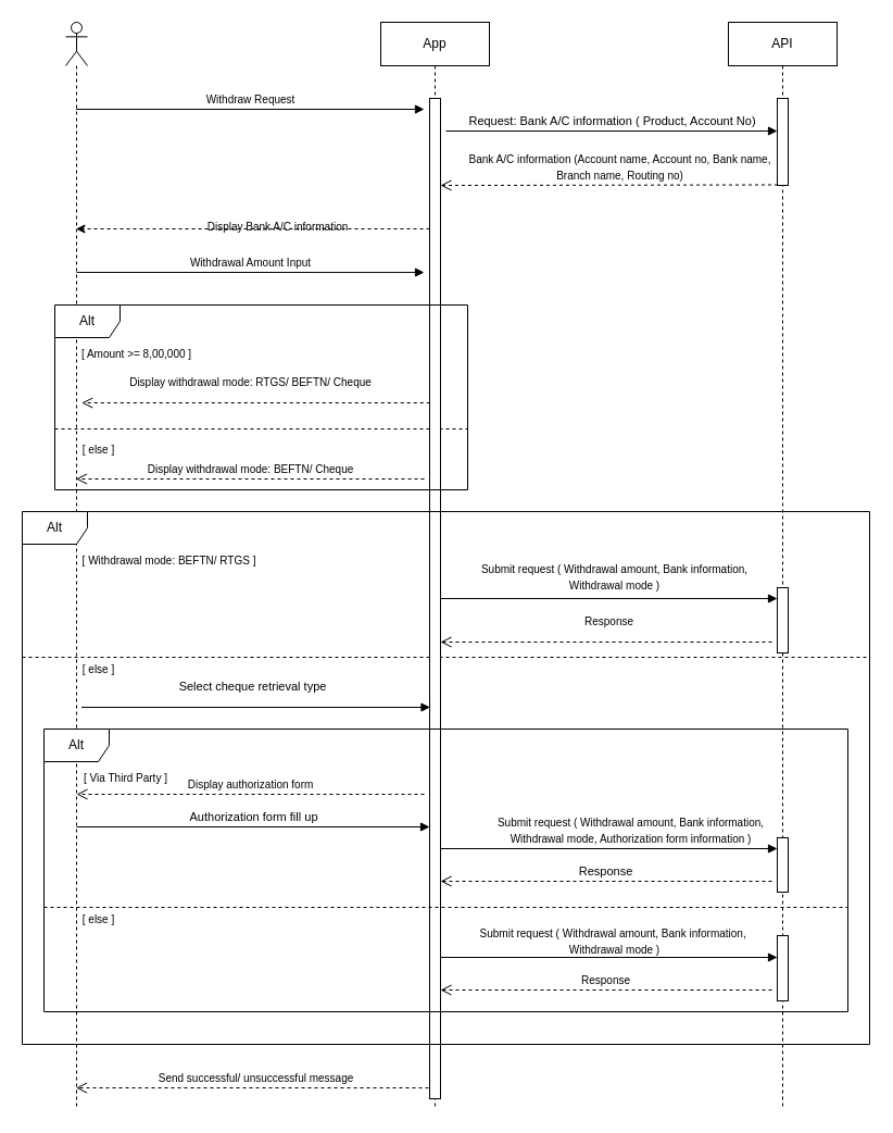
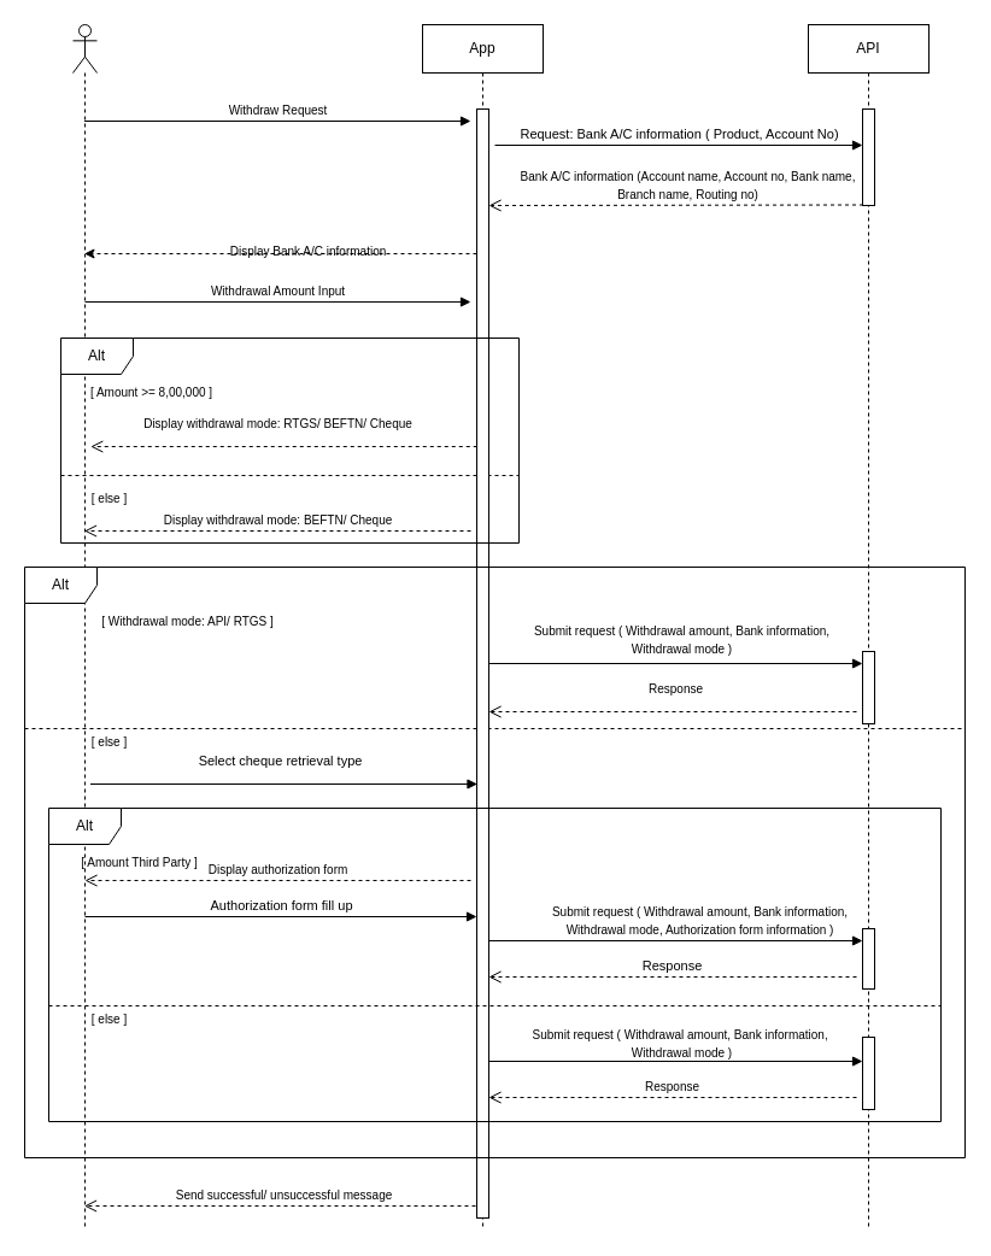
  <mxCell id="0" />
  <mxCell id="1" parent="0" />
  <mxCell id="2" value="&lt;font style=&quot;font-size: 10px;&quot;&gt;Send successful/ unsuccessful message&lt;/font&gt;" style="html=1;verticalAlign=bottom;endArrow=open;dashed=1;endSize=8;curved=0;rounded=0;" parent="1" target="5" edge="1"><mxGeometry relative="1" as="geometry"><mxPoint x="400" y="1000" as="sourcePoint" /><mxPoint x="320" y="1000" as="targetPoint" /></mxGeometry></mxCell>
  <mxCell id="3" value="" style="line;strokeWidth=1;fillColor=none;align=left;verticalAlign=middle;spacingTop=-1;spacingLeft=3;spacingRight=3;rotatable=0;labelPosition=right;points=[];portConstraint=eastwest;strokeColor=inherit;dashed=1;" parent="1" vertex="1"><mxGeometry x="20" y="600" width="780" height="8" as="geometry" /></mxCell>
  <mxCell id="4" value="" style="line;strokeWidth=1;fillColor=none;align=left;verticalAlign=middle;spacingTop=-1;spacingLeft=3;spacingRight=3;rotatable=0;labelPosition=right;points=[];portConstraint=eastwest;strokeColor=inherit;dashed=1;" parent="1" vertex="1"><mxGeometry x="50" y="390" width="380" height="8" as="geometry" /></mxCell>
  <mxCell id="5" value="" style="shape=umlLifeline;perimeter=lifelinePerimeter;whiteSpace=wrap;html=1;container=1;dropTarget=0;collapsible=0;recursiveResize=0;outlineConnect=0;portConstraint=eastwest;newEdgeStyle={&quot;curved&quot;:0,&quot;rounded&quot;:0};participant=umlActor;" parent="1" vertex="1"><mxGeometry x="60" y="20" width="20" height="1000" as="geometry" /></mxCell>
  <mxCell id="6" value="App" style="shape=umlLifeline;perimeter=lifelinePerimeter;whiteSpace=wrap;html=1;container=1;dropTarget=0;collapsible=0;recursiveResize=0;outlineConnect=0;portConstraint=eastwest;newEdgeStyle={&quot;curved&quot;:0,&quot;rounded&quot;:0};" parent="1" vertex="1"><mxGeometry x="350" y="20" width="100" height="1000" as="geometry" /></mxCell>
  <mxCell id="7" value="" style="html=1;points=[[0,0,0,0,5],[0,1,0,0,-5],[1,0,0,0,5],[1,1,0,0,-5]];perimeter=orthogonalPerimeter;outlineConnect=0;targetShapes=umlLifeline;portConstraint=eastwest;newEdgeStyle={&quot;curved&quot;:0,&quot;rounded&quot;:0};" parent="6" vertex="1"><mxGeometry x="45" y="70" width="10" height="920" as="geometry" /></mxCell>
  <mxCell id="8" value="API" style="shape=umlLifeline;perimeter=lifelinePerimeter;whiteSpace=wrap;html=1;container=1;dropTarget=0;collapsible=0;recursiveResize=0;outlineConnect=0;portConstraint=eastwest;newEdgeStyle={&quot;curved&quot;:0,&quot;rounded&quot;:0};" parent="1" vertex="1"><mxGeometry x="670" y="20" width="100" height="1000" as="geometry" /></mxCell>
  <mxCell id="9" value="" style="html=1;points=[[0,0,0,0,5],[0,1,0,0,-5],[1,0,0,0,5],[1,1,0,0,-5]];perimeter=orthogonalPerimeter;outlineConnect=0;targetShapes=umlLifeline;portConstraint=eastwest;newEdgeStyle={&quot;curved&quot;:0,&quot;rounded&quot;:0};" parent="8" vertex="1"><mxGeometry x="45" y="70" width="10" height="80" as="geometry" /></mxCell>
  <mxCell id="10" value="Request: Bank A/C information ( Product, Account No)" style="html=1;verticalAlign=bottom;endArrow=block;curved=0;rounded=0;entryX=0;entryY=0;entryDx=0;entryDy=5;" parent="1" edge="1"><mxGeometry relative="1" as="geometry"><mxPoint x="410" y="120" as="sourcePoint" /><mxPoint x="715" y="120" as="targetPoint" /></mxGeometry></mxCell>
  <mxCell id="11" value="" style="html=1;verticalAlign=bottom;endArrow=open;dashed=1;endSize=8;curved=0;rounded=0;" parent="1" edge="1"><mxGeometry relative="1" as="geometry"><mxPoint x="405" y="170" as="targetPoint" /><mxPoint x="715.5" y="169.5" as="sourcePoint" /></mxGeometry></mxCell>
  <mxCell id="12" value="&lt;span style=&quot;font-size: 10px;&quot;&gt;Bank A/C information (Account name, Account no, Bank name,&lt;/span&gt;&lt;div&gt;&lt;span style=&quot;font-size: 10px;&quot;&gt;Branch name, Routing no)&lt;/span&gt;&lt;/div&gt;" style="text;html=1;align=center;verticalAlign=middle;resizable=0;points=[];autosize=1;strokeColor=none;fillColor=none;" parent="1" vertex="1"><mxGeometry x="420" y="133" width="300" height="40" as="geometry" /></mxCell>
  <mxCell id="13" style="edgeStyle=orthogonalEdgeStyle;rounded=0;orthogonalLoop=1;jettySize=auto;html=1;curved=0;dashed=1;" parent="1" target="5" edge="1"><mxGeometry relative="1" as="geometry"><mxPoint x="395" y="210" as="sourcePoint" /><mxPoint x="100" y="211" as="targetPoint" /><Array as="points"><mxPoint x="310" y="210" /><mxPoint x="310" y="210" /></Array></mxGeometry></mxCell>
  <mxCell id="14" value="&lt;font style=&quot;font-size: 10px;&quot;&gt;Display Bank A/C information&lt;/font&gt;" style="text;html=1;align=center;verticalAlign=middle;resizable=0;points=[];autosize=1;strokeColor=none;fillColor=none;" parent="1" vertex="1"><mxGeometry x="180" y="193" width="150" height="30" as="geometry" /></mxCell>
  <mxCell id="15" value="&lt;font style=&quot;font-size: 10px;&quot;&gt;Withdrawal Amount Input&lt;/font&gt;" style="html=1;verticalAlign=bottom;endArrow=block;curved=0;rounded=0;entryX=0.5;entryY=0.643;entryDx=0;entryDy=0;entryPerimeter=0;" parent="1" edge="1"><mxGeometry width="80" relative="1" as="geometry"><mxPoint x="70" y="250" as="sourcePoint" /><mxPoint x="390" y="250.04" as="targetPoint" /></mxGeometry></mxCell>
  <mxCell id="16" value="Alt" style="shape=umlFrame;whiteSpace=wrap;html=1;pointerEvents=0;" parent="1" vertex="1"><mxGeometry x="50" y="280" width="380" height="170" as="geometry" /></mxCell>
  <mxCell id="17" value="&lt;font style=&quot;font-size: 10px;&quot;&gt;[ Amount &amp;gt;= 8,00,000 ]&lt;/font&gt;" style="text;html=1;align=center;verticalAlign=middle;resizable=0;points=[];autosize=1;strokeColor=none;fillColor=none;" parent="1" vertex="1"><mxGeometry x="65" y="310" width="120" height="30" as="geometry" /></mxCell>
  <mxCell id="18" value="&lt;font style=&quot;font-size: 10px;&quot;&gt;Display withdrawal mode: RTGS/ BEFTN/ Cheque&lt;/font&gt;" style="html=1;verticalAlign=bottom;endArrow=open;dashed=1;endSize=8;curved=0;rounded=0;" parent="1" edge="1"><mxGeometry x="0.031" y="-10" relative="1" as="geometry"><mxPoint x="395.25" y="370" as="sourcePoint" /><mxPoint x="74.75" y="370" as="targetPoint" /><mxPoint as="offset" /></mxGeometry></mxCell>
  <mxCell id="19" value="&lt;font style=&quot;font-size: 10px;&quot;&gt;[ else ]&lt;/font&gt;" style="text;html=1;align=center;verticalAlign=middle;resizable=0;points=[];autosize=1;strokeColor=none;fillColor=none;" parent="1" vertex="1"><mxGeometry x="65" y="398" width="50" height="30" as="geometry" /></mxCell>
  <mxCell id="20" value="&lt;font style=&quot;font-size: 10px;&quot;&gt;Display withdrawal mode: BEFTN/ Cheque&lt;/font&gt;" style="html=1;verticalAlign=bottom;endArrow=open;dashed=1;endSize=8;curved=0;rounded=0;" parent="1" target="5" edge="1"><mxGeometry relative="1" as="geometry"><mxPoint x="390" y="440" as="sourcePoint" /><mxPoint x="310" y="440" as="targetPoint" /></mxGeometry></mxCell>
  <mxCell id="21" value="Alt" style="shape=umlFrame;whiteSpace=wrap;html=1;pointerEvents=0;" parent="1" vertex="1"><mxGeometry x="20" y="470" width="780" height="490" as="geometry" /></mxCell>
- <mxCell id="22" value="&lt;font style=&quot;font-size: 10px;&quot;&gt;[ Withdrawal mode: BEFTN/ RTGS ]&lt;/font&gt;" style="text;html=1;align=center;verticalAlign=middle;resizable=0;points=[];autosize=1;strokeColor=none;fillColor=none;" parent="1" vertex="1"><mxGeometry x="65" y="500" width="180" height="30" as="geometry" /></mxCell>
+ <mxCell id="22" value="&lt;font style=&quot;font-size: 10px;&quot;&gt;[ Withdrawal mode: API/ RTGS ]&lt;/font&gt;" style="text;html=1;align=center;verticalAlign=middle;resizable=0;points=[];autosize=1;strokeColor=none;fillColor=none;" parent="1" vertex="1"><mxGeometry x="65" y="500" width="180" height="30" as="geometry" /></mxCell>
  <mxCell id="23" value="" style="html=1;verticalAlign=bottom;endArrow=block;curved=0;rounded=0;" parent="1" edge="1"><mxGeometry width="80" relative="1" as="geometry"><mxPoint x="405" y="550" as="sourcePoint" /><mxPoint x="715" y="550" as="targetPoint" /></mxGeometry></mxCell>
  <mxCell id="24" value="" style="html=1;points=[[0,0,0,0,5],[0,1,0,0,-5],[1,0,0,0,5],[1,1,0,0,-5]];perimeter=orthogonalPerimeter;outlineConnect=0;targetShapes=umlLifeline;portConstraint=eastwest;newEdgeStyle={&quot;curved&quot;:0,&quot;rounded&quot;:0};" parent="1" vertex="1"><mxGeometry x="715" y="540" width="10" height="60" as="geometry" /></mxCell>
  <mxCell id="25" value="&lt;span style=&quot;font-size: 10px;&quot;&gt;Submit request ( Withdrawal amount, Bank information,&lt;/span&gt;&lt;div&gt;&lt;span style=&quot;font-size: 10px;&quot;&gt;Withdrawal mode )&lt;/span&gt;&lt;/div&gt;" style="text;html=1;align=center;verticalAlign=middle;resizable=0;points=[];autosize=1;strokeColor=none;fillColor=none;" parent="1" vertex="1"><mxGeometry x="430" y="510" width="270" height="40" as="geometry" /></mxCell>
  <mxCell id="26" value="&lt;font style=&quot;font-size: 10px;&quot;&gt;Response&lt;/font&gt;" style="html=1;verticalAlign=bottom;endArrow=open;dashed=1;endSize=8;curved=0;rounded=0;" parent="1" edge="1"><mxGeometry x="-0.016" y="-10" relative="1" as="geometry"><mxPoint x="710" y="590" as="sourcePoint" /><mxPoint x="405" y="590" as="targetPoint" /><mxPoint as="offset" /></mxGeometry></mxCell>
  <mxCell id="27" value="&lt;font style=&quot;font-size: 10px;&quot;&gt;[ else ]&lt;/font&gt;" style="text;html=1;align=center;verticalAlign=middle;resizable=0;points=[];autosize=1;strokeColor=none;fillColor=none;" parent="1" vertex="1"><mxGeometry x="65" y="600" width="50" height="30" as="geometry" /></mxCell>
  <mxCell id="28" value="Select cheque retrieval type" style="html=1;verticalAlign=bottom;endArrow=block;curved=0;rounded=0;" parent="1" edge="1"><mxGeometry x="-0.031" y="10" width="80" relative="1" as="geometry"><mxPoint x="74.5" y="650" as="sourcePoint" /><mxPoint x="395.5" y="650" as="targetPoint" /><mxPoint x="1" as="offset" /></mxGeometry></mxCell>
  <mxCell id="29" value="Alt" style="shape=umlFrame;whiteSpace=wrap;html=1;pointerEvents=0;" parent="1" vertex="1"><mxGeometry x="40" y="670" width="740" height="260" as="geometry" /></mxCell>
- <mxCell id="30" value="&lt;font style=&quot;font-size: 10px;&quot;&gt;[ Via Third Party ]&lt;/font&gt;" style="text;html=1;align=center;verticalAlign=middle;resizable=0;points=[];autosize=1;strokeColor=none;fillColor=none;" parent="1" vertex="1"><mxGeometry x="65" y="700" width="100" height="30" as="geometry" /></mxCell>
+ <mxCell id="30" value="&lt;font style=&quot;font-size: 10px;&quot;&gt;[ Amount Third Party ]&lt;/font&gt;" style="text;html=1;align=center;verticalAlign=middle;resizable=0;points=[];autosize=1;strokeColor=none;fillColor=none;" parent="1" vertex="1"><mxGeometry x="65" y="700" width="100" height="30" as="geometry" /></mxCell>
  <mxCell id="31" value="&lt;font style=&quot;font-size: 10px;&quot;&gt;Display authorization form&lt;/font&gt;" style="html=1;verticalAlign=bottom;endArrow=open;dashed=1;endSize=8;curved=0;rounded=0;" parent="1" edge="1"><mxGeometry relative="1" as="geometry"><mxPoint x="390" y="730" as="sourcePoint" /><mxPoint x="70" y="730" as="targetPoint" /></mxGeometry></mxCell>
  <mxCell id="32" value="Authorization form fill up" style="html=1;verticalAlign=bottom;endArrow=block;curved=0;rounded=0;" parent="1" target="7" edge="1"><mxGeometry width="80" relative="1" as="geometry"><mxPoint x="70" y="760" as="sourcePoint" /><mxPoint x="150" y="760" as="targetPoint" /></mxGeometry></mxCell>
  <mxCell id="33" value="" style="html=1;points=[[0,0,0,0,5],[0,1,0,0,-5],[1,0,0,0,5],[1,1,0,0,-5]];perimeter=orthogonalPerimeter;outlineConnect=0;targetShapes=umlLifeline;portConstraint=eastwest;newEdgeStyle={&quot;curved&quot;:0,&quot;rounded&quot;:0};" parent="1" vertex="1"><mxGeometry x="715" y="770" width="10" height="50" as="geometry" /></mxCell>
  <mxCell id="34" value="" style="html=1;verticalAlign=bottom;endArrow=block;curved=0;rounded=0;" parent="1" edge="1"><mxGeometry width="80" relative="1" as="geometry"><mxPoint x="405" y="780" as="sourcePoint" /><mxPoint x="715" y="780" as="targetPoint" /></mxGeometry></mxCell>
  <mxCell id="35" value="Response" style="html=1;verticalAlign=bottom;endArrow=open;dashed=1;endSize=8;curved=0;rounded=0;" parent="1" target="7" edge="1"><mxGeometry relative="1" as="geometry"><mxPoint x="710" y="810" as="sourcePoint" /><mxPoint x="630" y="810" as="targetPoint" /></mxGeometry></mxCell>
  <mxCell id="36" value="" style="line;strokeWidth=1;fillColor=none;align=left;verticalAlign=middle;spacingTop=-1;spacingLeft=3;spacingRight=3;rotatable=0;labelPosition=right;points=[];portConstraint=eastwest;strokeColor=inherit;dashed=1;" parent="1" vertex="1"><mxGeometry x="40" y="830" width="740" height="8" as="geometry" /></mxCell>
  <mxCell id="37" value="&lt;font style=&quot;font-size: 10px;&quot;&gt;[ else ]&lt;/font&gt;" style="text;html=1;align=center;verticalAlign=middle;resizable=0;points=[];autosize=1;strokeColor=none;fillColor=none;" parent="1" vertex="1"><mxGeometry x="65" y="830" width="50" height="30" as="geometry" /></mxCell>
  <mxCell id="38" value="" style="html=1;points=[[0,0,0,0,5],[0,1,0,0,-5],[1,0,0,0,5],[1,1,0,0,-5]];perimeter=orthogonalPerimeter;outlineConnect=0;targetShapes=umlLifeline;portConstraint=eastwest;newEdgeStyle={&quot;curved&quot;:0,&quot;rounded&quot;:0};" parent="1" vertex="1"><mxGeometry x="715" y="860" width="10" height="60" as="geometry" /></mxCell>
  <mxCell id="39" value="" style="html=1;verticalAlign=bottom;endArrow=block;curved=0;rounded=0;" parent="1" edge="1"><mxGeometry width="80" relative="1" as="geometry"><mxPoint x="405" y="880" as="sourcePoint" /><mxPoint x="715" y="880" as="targetPoint" /></mxGeometry></mxCell>
  <mxCell id="40" value="&lt;font style=&quot;font-size: 10px;&quot;&gt;Response&lt;/font&gt;" style="html=1;verticalAlign=bottom;endArrow=open;dashed=1;endSize=8;curved=0;rounded=0;entryX=1;entryY=1;entryDx=0;entryDy=-5;entryPerimeter=0;" parent="1" edge="1"><mxGeometry relative="1" as="geometry"><mxPoint x="710" y="910" as="sourcePoint" /><mxPoint x="405" y="910" as="targetPoint" /></mxGeometry></mxCell>
  <mxCell id="41" value="&lt;font style=&quot;font-size: 10px;&quot;&gt;Withdraw Request&lt;/font&gt;" style="html=1;verticalAlign=bottom;endArrow=block;curved=0;rounded=0;" parent="1" source="5" edge="1"><mxGeometry width="80" relative="1" as="geometry"><mxPoint x="310" y="100" as="sourcePoint" /><mxPoint x="390" y="100" as="targetPoint" /></mxGeometry></mxCell>
  <mxCell id="42" value="&lt;font style=&quot;font-size: 10px;&quot;&gt;Submit request ( Withdrawal amount, Bank information,&lt;/font&gt;&lt;div&gt;&lt;font style=&quot;font-size: 10px;&quot;&gt;Withdrawal mode, Authorization form information )&lt;/font&gt;&lt;/div&gt;" style="text;html=1;align=center;verticalAlign=middle;resizable=0;points=[];autosize=1;strokeColor=none;fillColor=none;" vertex="1" parent="1"><mxGeometry x="445" y="743" width="270" height="40" as="geometry" /></mxCell>
  <mxCell id="43" value="&lt;font style=&quot;font-size: 10px;&quot;&gt;Submit request ( Withdrawal amount, Bank information,&amp;nbsp;&lt;/font&gt;&lt;div&gt;&lt;font style=&quot;font-size: 10px;&quot;&gt;Withdrawal mode )&lt;/font&gt;&lt;/div&gt;" style="text;html=1;align=center;verticalAlign=middle;resizable=0;points=[];autosize=1;strokeColor=none;fillColor=none;" vertex="1" parent="1"><mxGeometry x="430" y="845" width="270" height="40" as="geometry" /></mxCell>
